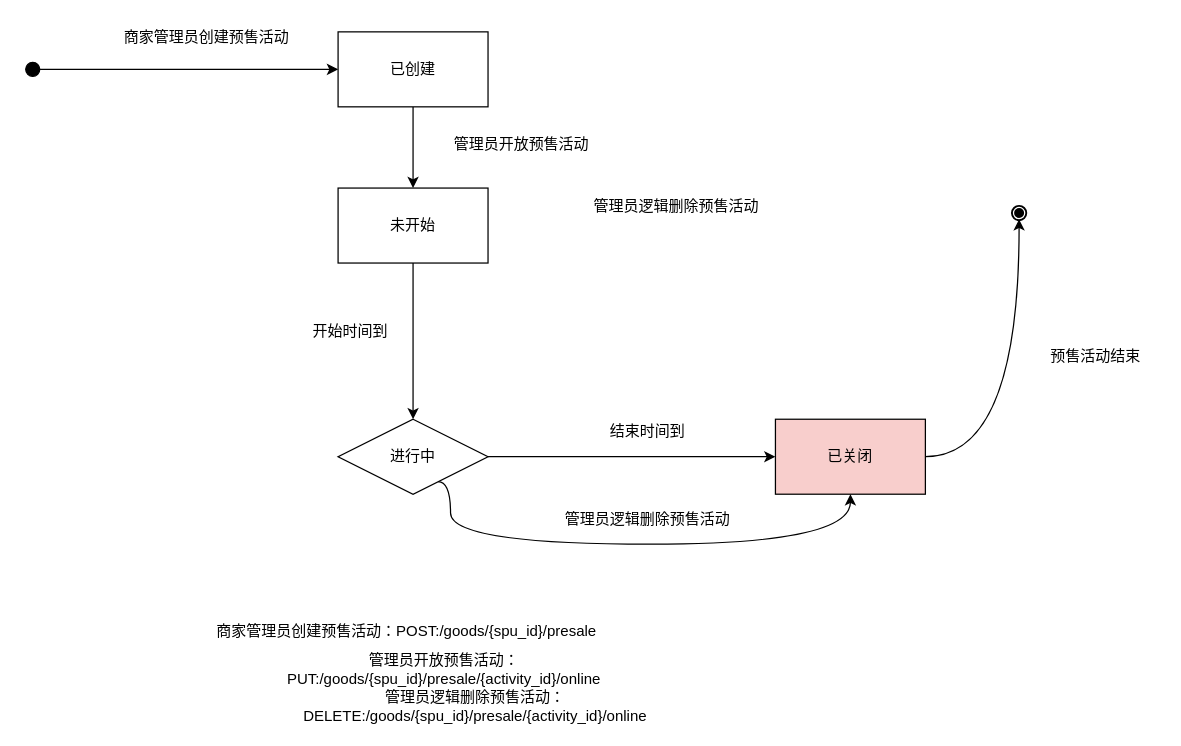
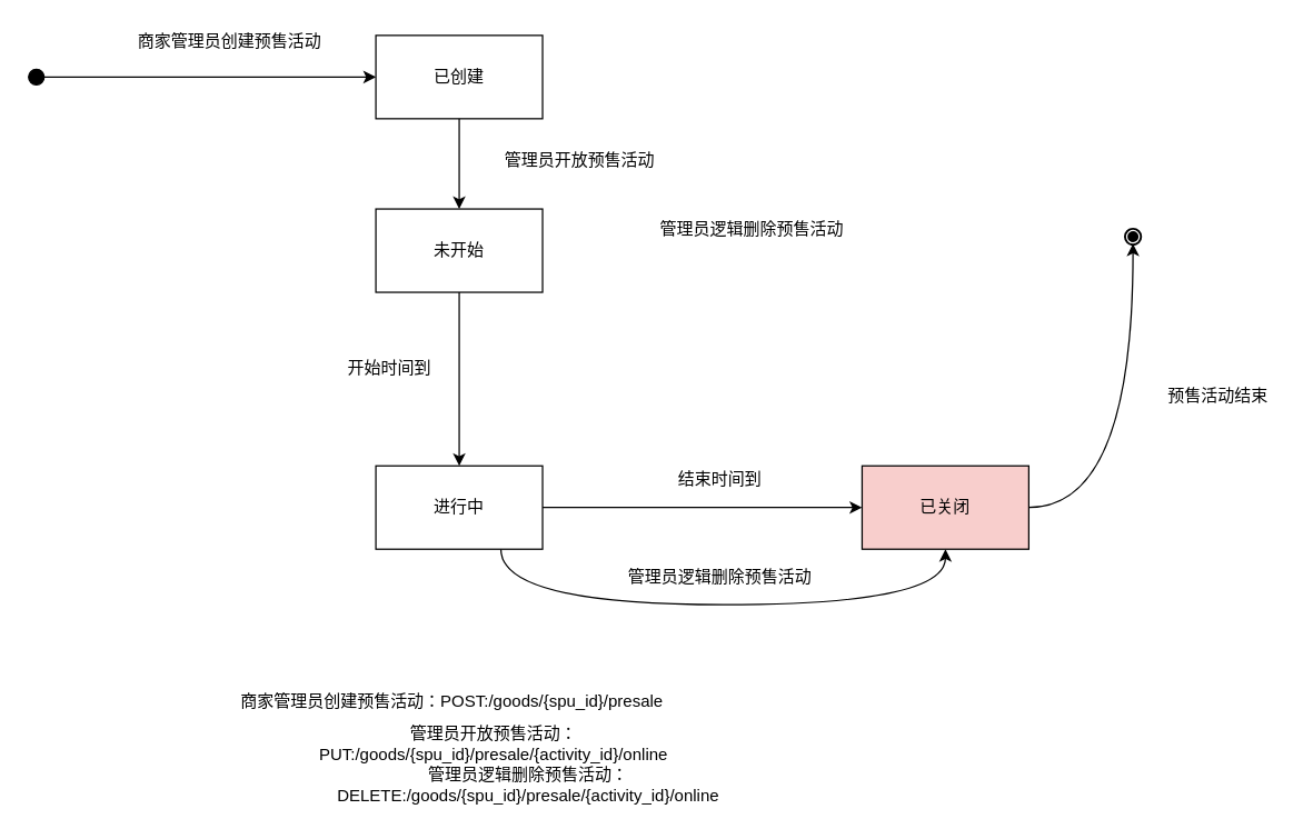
  <mxCell id="0" />
  <mxCell id="1" parent="0" />
  <mxCell id="2" value="" style="shape=mxgraph.bpmn.shape;html=1;verticalLabelPosition=bottom;labelBackgroundColor=#ffffff;verticalAlign=top;align=center;perimeter=ellipsePerimeter;outlineConnect=0;outline=end;symbol=terminate;shadow=0;" vertex="1" parent="1"><mxGeometry x="810" y="165" width="10" height="10" as="geometry" /></mxCell>
  <mxCell id="3" style="edgeStyle=orthogonalEdgeStyle;rounded=0;orthogonalLoop=1;jettySize=auto;html=1;" edge="1" parent="1" source="4" target="19"><mxGeometry relative="1" as="geometry" /></mxCell>
  <mxCell id="4" value="" style="ellipse;whiteSpace=wrap;html=1;aspect=fixed;shadow=0;fillColor=#000000;" vertex="1" parent="1"><mxGeometry x="20" y="49.38" width="11.25" height="11.25" as="geometry" /></mxCell>
  <mxCell id="5" style="edgeStyle=orthogonalEdgeStyle;rounded=0;orthogonalLoop=1;jettySize=auto;html=1;" edge="1" parent="1" source="6" target="12"><mxGeometry relative="1" as="geometry" /></mxCell>
  <mxCell id="6" value="未开始" style="rounded=0;whiteSpace=wrap;html=1;shadow=0;fillColor=#FFFFFF;" vertex="1" parent="1"><mxGeometry x="270" y="150" width="120" height="60" as="geometry" /></mxCell>
  <mxCell id="7" style="edgeStyle=orthogonalEdgeStyle;rounded=0;orthogonalLoop=1;jettySize=auto;html=1;curved=1;" edge="1" parent="1" source="8" target="2"><mxGeometry relative="1" as="geometry" /></mxCell>
  <mxCell id="8" value="已关闭" style="rounded=0;whiteSpace=wrap;html=1;shadow=0;fillColor=#f8cecc;" vertex="1" parent="1"><mxGeometry x="620" y="335" width="120" height="60" as="geometry" /></mxCell>
  <mxCell id="9" value="商家管理员创建预售活动" style="text;html=1;strokeColor=none;fillColor=none;align=center;verticalAlign=middle;whiteSpace=wrap;rounded=0;shadow=0;" vertex="1" parent="1"><mxGeometry x="90" y="20" width="150" height="20" as="geometry" /></mxCell>
  <mxCell id="10" style="edgeStyle=orthogonalEdgeStyle;rounded=0;orthogonalLoop=1;jettySize=auto;html=1;curved=1;exitX=0.75;exitY=1;exitDx=0;exitDy=0;" edge="1" parent="1" source="12" target="8"><mxGeometry relative="1" as="geometry"><Array as="points"><mxPoint x="360" y="435" /><mxPoint x="680" y="435" /></Array></mxGeometry></mxCell>
  <mxCell id="11" style="edgeStyle=orthogonalEdgeStyle;curved=1;rounded=0;orthogonalLoop=1;jettySize=auto;html=1;" edge="1" parent="1" source="12" target="8"><mxGeometry relative="1" as="geometry" /></mxCell>
- <mxCell id="12" value="进行中" style="rhombus;whiteSpace=wrap;html=1;shadow=0;fillColor=#FFFFFF;" vertex="1" parent="1"><mxGeometry x="270" y="335" width="120" height="60" as="geometry" /></mxCell>
+ <mxCell id="12" value="进行中" style="rounded=0;whiteSpace=wrap;html=1;shadow=0;fillColor=#FFFFFF;" vertex="1" parent="1"><mxGeometry x="270" y="335" width="120" height="60" as="geometry" /></mxCell>
  <mxCell id="13" value="开始时间到" style="text;html=1;strokeColor=none;fillColor=none;align=center;verticalAlign=middle;whiteSpace=wrap;rounded=0;shadow=0;" vertex="1" parent="1"><mxGeometry x="240" y="255" width="80" height="20" as="geometry" /></mxCell>
  <mxCell id="14" value="结束时间到" style="text;html=1;strokeColor=none;fillColor=none;align=center;verticalAlign=middle;whiteSpace=wrap;rounded=0;shadow=0;" vertex="1" parent="1"><mxGeometry x="483" y="335" width="70" height="20" as="geometry" /></mxCell>
  <mxCell id="15" value="管理员逻辑删除预售活动" style="text;html=1;strokeColor=none;fillColor=none;align=center;verticalAlign=middle;whiteSpace=wrap;rounded=0;shadow=0;" vertex="1" parent="1"><mxGeometry x="468" y="155" width="146" height="20" as="geometry" /></mxCell>
  <mxCell id="16" value="预售活动结束" style="text;html=1;strokeColor=none;fillColor=none;align=center;verticalAlign=middle;whiteSpace=wrap;rounded=0;shadow=0;" vertex="1" parent="1"><mxGeometry x="830" y="275" width="93" height="20" as="geometry" /></mxCell>
  <mxCell id="17" value="管理员逻辑删除预售活动" style="text;html=1;strokeColor=none;fillColor=none;align=center;verticalAlign=middle;whiteSpace=wrap;rounded=0;shadow=0;" vertex="1" parent="1"><mxGeometry x="445" y="405" width="146" height="20" as="geometry" /></mxCell>
  <mxCell id="18" style="edgeStyle=orthogonalEdgeStyle;rounded=0;orthogonalLoop=1;jettySize=auto;html=1;" edge="1" parent="1" source="19" target="6"><mxGeometry relative="1" as="geometry" /></mxCell>
  <mxCell id="19" value="已创建" style="rounded=0;whiteSpace=wrap;html=1;" vertex="1" parent="1"><mxGeometry x="270" y="25" width="120" height="60" as="geometry" /></mxCell>
  <mxCell id="20" value="管理员开放预售活动" style="text;html=1;strokeColor=none;fillColor=none;align=center;verticalAlign=middle;whiteSpace=wrap;rounded=0;" vertex="1" parent="1"><mxGeometry x="344" y="105" width="146" height="20" as="geometry" /></mxCell>
  <mxCell id="21" value="商家管理员创建预售活动：POST:/goods/{spu_id}/presale" style="text;html=1;strokeColor=none;fillColor=none;align=center;verticalAlign=middle;whiteSpace=wrap;rounded=0;shadow=0;" vertex="1" parent="1"><mxGeometry x="170" y="495" width="310" height="20" as="geometry" /></mxCell>
  <mxCell id="22" value="管理员开放预售活动：PUT:/goods/{spu_id}/presale/{activity_id}/online" style="text;html=1;strokeColor=none;fillColor=none;align=center;verticalAlign=middle;whiteSpace=wrap;rounded=0;" vertex="1" parent="1"><mxGeometry x="170" y="525" width="370" height="20" as="geometry" /></mxCell>
  <mxCell id="23" value="管理员逻辑删除预售活动：DELETE:/goods/{spu_id}/presale/{activity_id}/online" style="text;html=1;strokeColor=none;fillColor=none;align=center;verticalAlign=middle;whiteSpace=wrap;rounded=0;shadow=0;" vertex="1" parent="1"><mxGeometry x="170" y="555" width="420" height="20" as="geometry" /></mxCell>
